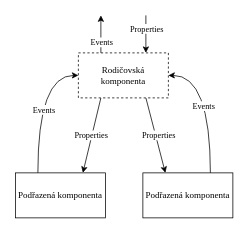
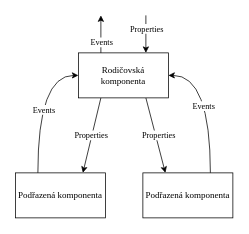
  <mxCell id="0" />
  <mxCell id="1" parent="0" />
  <mxCell id="2" style="rounded=0;orthogonalLoop=1;jettySize=auto;html=1;exitX=0.25;exitY=1;exitDx=0;exitDy=0;entryX=0.75;entryY=0;entryDx=0;entryDy=0;fontFamily=CMU Sans Serif Roman;" edge="1" parent="1" source="6" target="9"><mxGeometry relative="1" as="geometry" /></mxCell>
  <mxCell id="3" value="Properties" style="edgeLabel;html=1;align=center;verticalAlign=middle;resizable=0;points=[];fontFamily=CMU Sans Serif Roman;" vertex="1" connectable="0" parent="2"><mxGeometry x="0.236" y="1" relative="1" as="geometry"><mxPoint y="-12.47" as="offset" /></mxGeometry></mxCell>
  <mxCell id="4" style="rounded=0;orthogonalLoop=1;jettySize=auto;html=1;exitX=0.75;exitY=1;exitDx=0;exitDy=0;entryX=0.25;entryY=0;entryDx=0;entryDy=0;fontFamily=CMU Sans Serif Roman;" edge="1" parent="1" source="6" target="12"><mxGeometry relative="1" as="geometry" /></mxCell>
  <mxCell id="5" value="Properties" style="edgeLabel;html=1;align=center;verticalAlign=middle;resizable=0;points=[];fontFamily=CMU Sans Serif Roman;" vertex="1" connectable="0" parent="4"><mxGeometry x="0.235" y="3" relative="1" as="geometry"><mxPoint x="-2.98" y="-11.19" as="offset" /></mxGeometry></mxCell>
- <mxCell id="6" value="Rodičovská komponenta" style="rounded=0;whiteSpace=wrap;html=1;fontFamily=CMU Sans Serif Roman;dashed=1;" vertex="1" parent="1"><mxGeometry x="104" y="70" width="120" height="60" as="geometry" /></mxCell>
+ <mxCell id="6" value="Rodičovská komponenta" style="rounded=0;whiteSpace=wrap;html=1;fontFamily=CMU Sans Serif Roman;" vertex="1" parent="1"><mxGeometry x="104" y="70" width="120" height="60" as="geometry" /></mxCell>
  <mxCell id="7" style="edgeStyle=orthogonalEdgeStyle;curved=1;rounded=0;orthogonalLoop=1;jettySize=auto;html=1;exitX=0.25;exitY=0;exitDx=0;exitDy=0;entryX=0;entryY=0.5;entryDx=0;entryDy=0;fontFamily=CMU Sans Serif Roman;" edge="1" parent="1" source="9" target="6"><mxGeometry relative="1" as="geometry" /></mxCell>
  <mxCell id="8" value="Events" style="edgeLabel;html=1;align=center;verticalAlign=middle;resizable=0;points=[];fontFamily=CMU Sans Serif Roman;" vertex="1" connectable="0" parent="7"><mxGeometry x="-0.071" y="-7" relative="1" as="geometry"><mxPoint as="offset" /></mxGeometry></mxCell>
  <mxCell id="9" value="Podřazená komponenta" style="rounded=0;whiteSpace=wrap;html=1;fontFamily=CMU Sans Serif Roman;" vertex="1" parent="1"><mxGeometry x="20" y="230" width="120" height="60" as="geometry" /></mxCell>
  <mxCell id="10" style="edgeStyle=orthogonalEdgeStyle;curved=1;rounded=0;orthogonalLoop=1;jettySize=auto;html=1;exitX=0.75;exitY=0;exitDx=0;exitDy=0;entryX=1;entryY=0.5;entryDx=0;entryDy=0;fontFamily=CMU Sans Serif Roman;" edge="1" parent="1" source="12" target="6"><mxGeometry relative="1" as="geometry" /></mxCell>
  <mxCell id="11" value="Events" style="edgeLabel;html=1;align=center;verticalAlign=middle;resizable=0;points=[];fontFamily=CMU Sans Serif Roman;" vertex="1" connectable="0" parent="10"><mxGeometry x="-0.029" y="10" relative="1" as="geometry"><mxPoint as="offset" /></mxGeometry></mxCell>
  <mxCell id="12" value="Podřazená komponenta" style="rounded=0;whiteSpace=wrap;html=1;fontFamily=CMU Sans Serif Roman;" vertex="1" parent="1"><mxGeometry x="190" y="230" width="120" height="60" as="geometry" /></mxCell>
  <mxCell id="13" value="" style="endArrow=classic;html=1;exitX=0.25;exitY=0;exitDx=0;exitDy=0;fontFamily=CMU Sans Serif Roman;" edge="1" parent="1" source="6"><mxGeometry width="50" height="50" relative="1" as="geometry"><mxPoint x="80" y="50" as="sourcePoint" /><mxPoint x="134" y="20" as="targetPoint" /></mxGeometry></mxCell>
  <mxCell id="14" value="Events" style="edgeLabel;html=1;align=center;verticalAlign=middle;resizable=0;points=[];fontFamily=CMU Sans Serif Roman;" vertex="1" connectable="0" parent="13"><mxGeometry x="-0.413" relative="1" as="geometry"><mxPoint as="offset" /></mxGeometry></mxCell>
  <mxCell id="15" value="" style="endArrow=classic;html=1;entryX=0.75;entryY=0;entryDx=0;entryDy=0;fontFamily=CMU Sans Serif Roman;" edge="1" parent="1" target="6"><mxGeometry width="50" height="50" relative="1" as="geometry"><mxPoint x="194" y="20" as="sourcePoint" /><mxPoint x="190" y="-30" as="targetPoint" /></mxGeometry></mxCell>
  <mxCell id="16" value="Properties" style="edgeLabel;html=1;align=center;verticalAlign=middle;resizable=0;points=[];fontFamily=CMU Sans Serif Roman;" vertex="1" connectable="0" parent="15"><mxGeometry x="-0.331" relative="1" as="geometry"><mxPoint as="offset" /></mxGeometry></mxCell>
